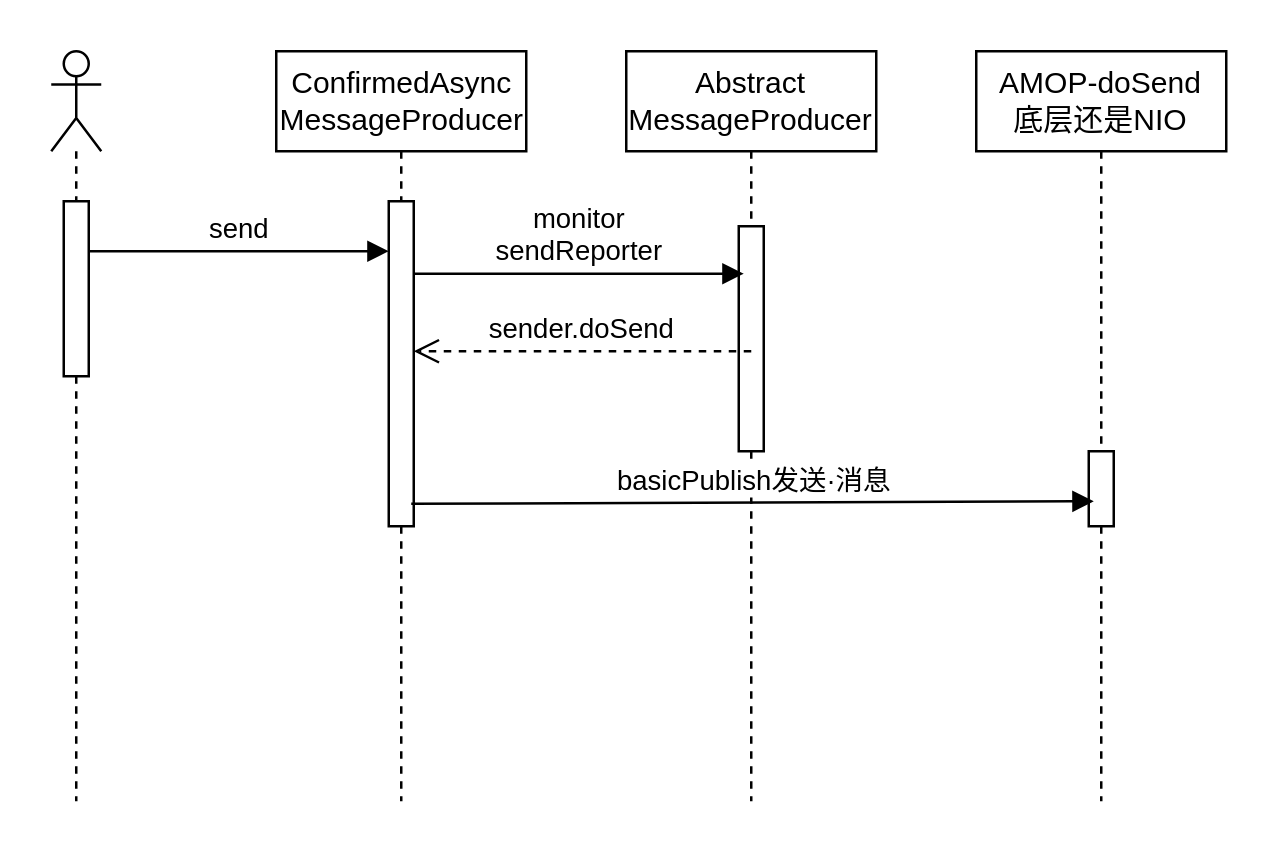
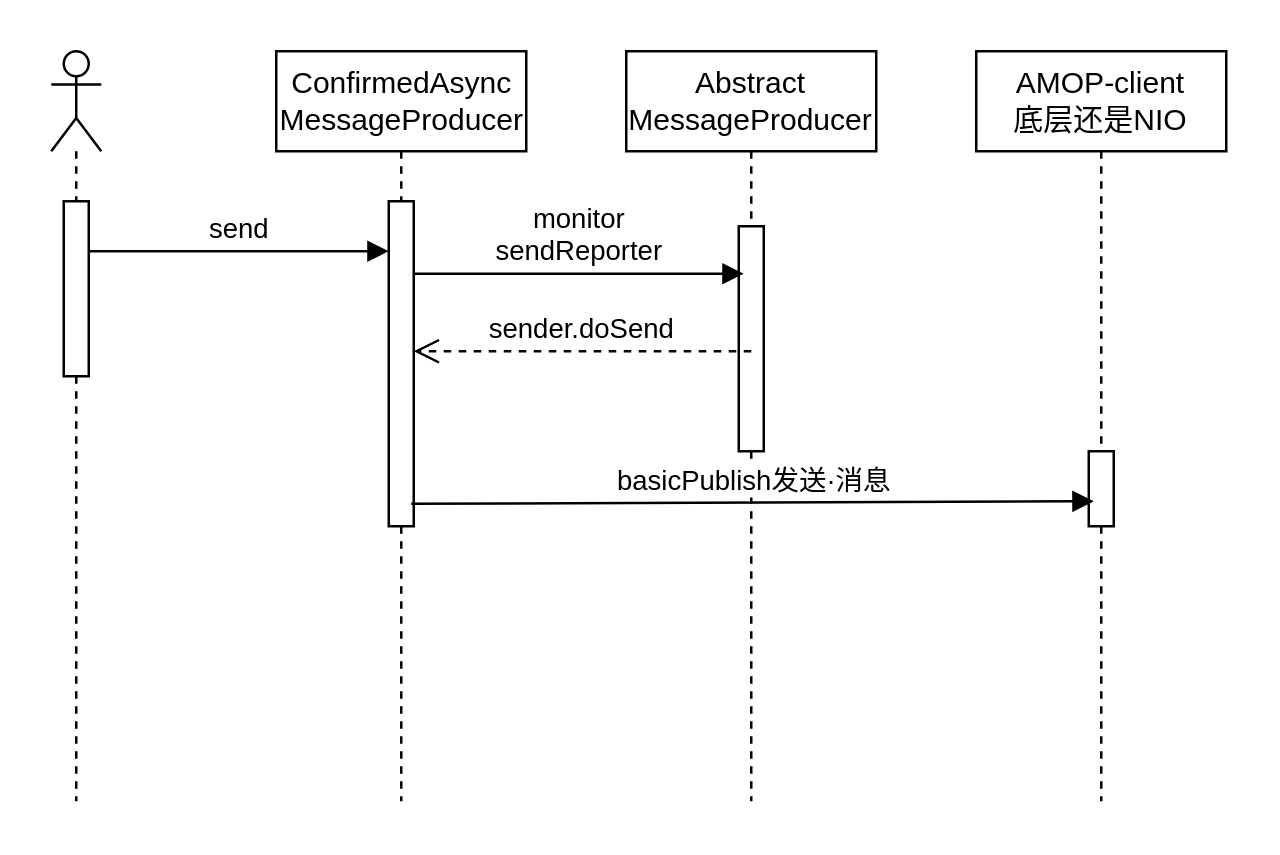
  <mxCell id="0" />
  <mxCell id="1" parent="0" />
  <mxCell id="2" value="ConfirmedAsync&lt;br&gt;MessageProducer" style="html=1;points=[];perimeter=orthogonalPerimeter;shape=umlLifeline;participant=label;fontFamily=Helvetica;fontSize=12;fontColor=#000000;align=center;strokeColor=#000000;fillColor=#ffffff;recursiveResize=0;container=1;collapsible=0;" vertex="1" parent="1"><mxGeometry x="110" y="20" width="100" height="300" as="geometry" /></mxCell>
  <mxCell id="3" value="" style="html=1;points=[];perimeter=orthogonalPerimeter;" vertex="1" parent="2"><mxGeometry x="45" y="60" width="10" height="130" as="geometry" /></mxCell>
  <mxCell id="4" value="Abstract&lt;br&gt;MessageProducer" style="shape=umlLifeline;perimeter=lifelinePerimeter;whiteSpace=wrap;html=1;container=1;collapsible=0;recursiveResize=0;outlineConnect=0;" vertex="1" parent="1"><mxGeometry x="250" y="20" width="100" height="300" as="geometry" /></mxCell>
  <mxCell id="5" value="" style="html=1;points=[];perimeter=orthogonalPerimeter;" vertex="1" parent="4"><mxGeometry x="45" y="70" width="10" height="90" as="geometry" /></mxCell>
  <mxCell id="6" value="" style="shape=umlLifeline;participant=umlActor;perimeter=lifelinePerimeter;whiteSpace=wrap;html=1;container=1;collapsible=0;recursiveResize=0;verticalAlign=top;spacingTop=36;labelBackgroundColor=#ffffff;outlineConnect=0;" vertex="1" parent="1"><mxGeometry x="20" y="20" width="20" height="300" as="geometry" /></mxCell>
  <mxCell id="7" value="" style="html=1;points=[];perimeter=orthogonalPerimeter;" vertex="1" parent="6"><mxGeometry x="5" y="60" width="10" height="70" as="geometry" /></mxCell>
- <mxCell id="8" value="AMOP-doSend&lt;br&gt;底层还是NIO" style="shape=umlLifeline;perimeter=lifelinePerimeter;whiteSpace=wrap;html=1;container=1;collapsible=0;recursiveResize=0;outlineConnect=0;" vertex="1" parent="1"><mxGeometry x="390" y="20" width="100" height="300" as="geometry" /></mxCell>
+ <mxCell id="8" value="AMOP-client&lt;br&gt;底层还是NIO" style="shape=umlLifeline;perimeter=lifelinePerimeter;whiteSpace=wrap;html=1;container=1;collapsible=0;recursiveResize=0;outlineConnect=0;" vertex="1" parent="1"><mxGeometry x="390" y="20" width="100" height="300" as="geometry" /></mxCell>
  <mxCell id="9" value="" style="html=1;points=[];perimeter=orthogonalPerimeter;" vertex="1" parent="8"><mxGeometry x="45" y="160" width="10" height="30" as="geometry" /></mxCell>
  <mxCell id="10" value="send" style="html=1;verticalAlign=bottom;endArrow=block;" edge="1" parent="1" source="7" target="3"><mxGeometry width="80" relative="1" as="geometry"><mxPoint x="55" y="100" as="sourcePoint" /><mxPoint x="135" y="100" as="targetPoint" /><Array as="points"><mxPoint x="110" y="100" /></Array></mxGeometry></mxCell>
  <mxCell id="11" value="monitor&lt;br&gt;sendReporter" style="html=1;verticalAlign=bottom;endArrow=block;" edge="1" parent="1" source="3"><mxGeometry width="80" relative="1" as="geometry"><mxPoint x="200" y="110" as="sourcePoint" /><mxPoint x="297" y="109" as="targetPoint" /></mxGeometry></mxCell>
  <mxCell id="12" value="sender.doSend" style="html=1;verticalAlign=bottom;endArrow=open;dashed=1;endSize=8;" edge="1" parent="1" target="3"><mxGeometry relative="1" as="geometry"><mxPoint x="300" y="140" as="sourcePoint" /><mxPoint x="220" y="140" as="targetPoint" /></mxGeometry></mxCell>
  <mxCell id="13" value="basicPublish发送·消息" style="html=1;verticalAlign=bottom;endArrow=block;exitX=0.9;exitY=0.931;exitDx=0;exitDy=0;exitPerimeter=0;entryX=0.2;entryY=0.667;entryDx=0;entryDy=0;entryPerimeter=0;" edge="1" parent="1" source="3" target="9"><mxGeometry width="80" relative="1" as="geometry"><mxPoint x="250" y="230" as="sourcePoint" /><mxPoint x="330" y="230" as="targetPoint" /></mxGeometry></mxCell>
